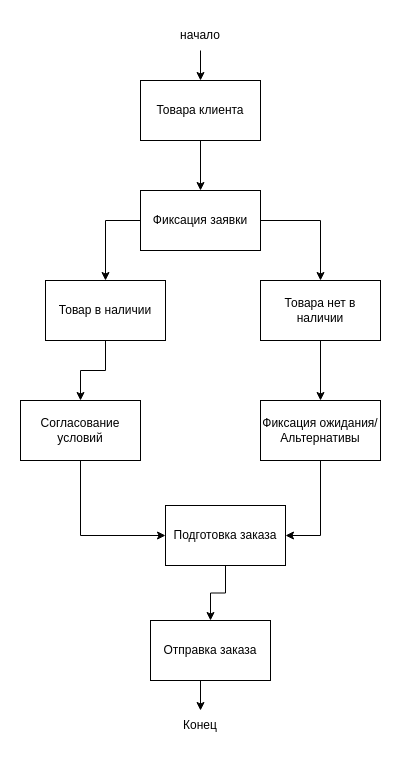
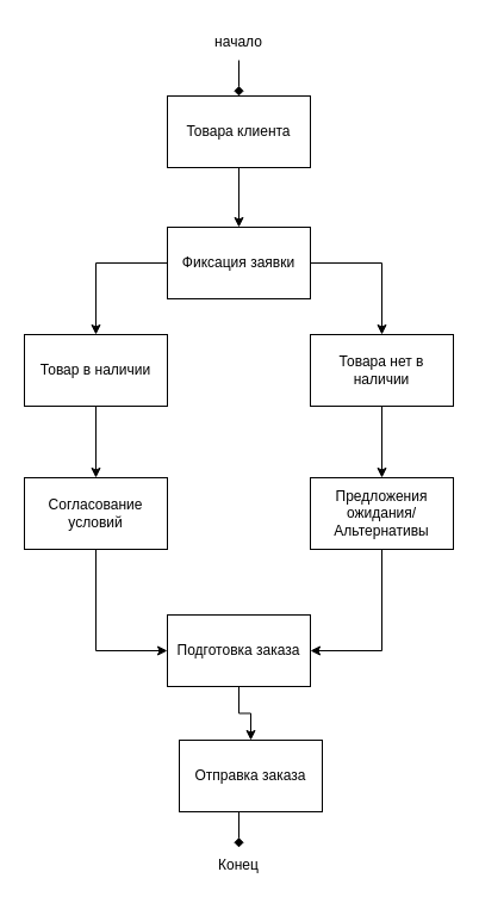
  <mxCell id="0" />
  <mxCell id="1" parent="0" />
- <mxCell id="2" style="edgeStyle=orthogonalEdgeStyle;rounded=0;orthogonalLoop=1;jettySize=auto;html=1;exitX=0.5;exitY=1;exitDx=0;exitDy=0;entryX=0.5;entryY=0;entryDx=0;entryDy=0;" edge="1" parent="1" source="3" target="5"><mxGeometry relative="1" as="geometry" /></mxCell>
+ <mxCell id="2" style="edgeStyle=orthogonalEdgeStyle;rounded=0;orthogonalLoop=1;jettySize=auto;html=1;exitX=0.5;exitY=1;exitDx=0;exitDy=0;entryX=0.5;entryY=0;entryDx=0;entryDy=0;endArrow=diamond;" edge="1" parent="1" source="3" target="5"><mxGeometry relative="1" as="geometry" /></mxCell>
  <mxCell id="3" value="начало" style="text;html=1;align=center;verticalAlign=middle;whiteSpace=wrap;rounded=0;" vertex="1" parent="1"><mxGeometry x="155" y="20" width="90" height="30" as="geometry" /></mxCell>
  <mxCell id="4" style="edgeStyle=orthogonalEdgeStyle;rounded=0;orthogonalLoop=1;jettySize=auto;html=1;exitX=0.5;exitY=1;exitDx=0;exitDy=0;entryX=0.5;entryY=0;entryDx=0;entryDy=0;" edge="1" parent="1" source="5" target="8"><mxGeometry relative="1" as="geometry" /></mxCell>
  <mxCell id="5" value="Товара клиента" style="rounded=0;whiteSpace=wrap;html=1;" vertex="1" parent="1"><mxGeometry x="140" y="80" width="120" height="60" as="geometry" /></mxCell>
  <mxCell id="6" style="edgeStyle=orthogonalEdgeStyle;rounded=0;orthogonalLoop=1;jettySize=auto;html=1;exitX=0;exitY=0.5;exitDx=0;exitDy=0;entryX=0.5;entryY=0;entryDx=0;entryDy=0;" edge="1" parent="1" source="8" target="10"><mxGeometry relative="1" as="geometry" /></mxCell>
  <mxCell id="7" style="edgeStyle=orthogonalEdgeStyle;rounded=0;orthogonalLoop=1;jettySize=auto;html=1;exitX=1;exitY=0.5;exitDx=0;exitDy=0;entryX=0.5;entryY=0;entryDx=0;entryDy=0;" edge="1" parent="1" source="8" target="12"><mxGeometry relative="1" as="geometry" /></mxCell>
  <mxCell id="8" value="Фиксация заявки" style="rounded=0;whiteSpace=wrap;html=1;" vertex="1" parent="1"><mxGeometry x="140" y="190" width="120" height="60" as="geometry" /></mxCell>
  <mxCell id="9" style="edgeStyle=orthogonalEdgeStyle;rounded=0;orthogonalLoop=1;jettySize=auto;html=1;exitX=0.5;exitY=1;exitDx=0;exitDy=0;entryX=0.5;entryY=0;entryDx=0;entryDy=0;" edge="1" parent="1" source="10" target="14"><mxGeometry relative="1" as="geometry" /></mxCell>
- <mxCell id="10" value="Товар в наличии" style="rounded=0;whiteSpace=wrap;html=1;" vertex="1" parent="1"><mxGeometry x="45" y="280" width="120" height="60" as="geometry" /></mxCell>
+ <mxCell id="10" value="Товар в наличии" style="rounded=0;whiteSpace=wrap;html=1;" vertex="1" parent="1"><mxGeometry x="20" y="280" width="120" height="60" as="geometry" /></mxCell>
  <mxCell id="11" style="edgeStyle=orthogonalEdgeStyle;rounded=0;orthogonalLoop=1;jettySize=auto;html=1;exitX=0.5;exitY=1;exitDx=0;exitDy=0;entryX=0.5;entryY=0;entryDx=0;entryDy=0;" edge="1" parent="1" source="12" target="16"><mxGeometry relative="1" as="geometry" /></mxCell>
  <mxCell id="12" value="Товара нет в наличии" style="rounded=0;whiteSpace=wrap;html=1;" vertex="1" parent="1"><mxGeometry x="260" y="280" width="120" height="60" as="geometry" /></mxCell>
  <mxCell id="13" style="edgeStyle=orthogonalEdgeStyle;rounded=0;orthogonalLoop=1;jettySize=auto;html=1;exitX=0.5;exitY=1;exitDx=0;exitDy=0;entryX=0;entryY=0.5;entryDx=0;entryDy=0;" edge="1" parent="1" source="14" target="18"><mxGeometry relative="1" as="geometry" /></mxCell>
  <mxCell id="14" value="Согласование условий" style="rounded=0;whiteSpace=wrap;html=1;" vertex="1" parent="1"><mxGeometry x="20" y="400" width="120" height="60" as="geometry" /></mxCell>
  <mxCell id="15" style="edgeStyle=orthogonalEdgeStyle;rounded=0;orthogonalLoop=1;jettySize=auto;html=1;exitX=0.5;exitY=1;exitDx=0;exitDy=0;entryX=1;entryY=0.5;entryDx=0;entryDy=0;" edge="1" parent="1" source="16" target="18"><mxGeometry relative="1" as="geometry" /></mxCell>
- <mxCell id="16" value="Фиксация ожидания/ Альтернативы" style="rounded=0;whiteSpace=wrap;html=1;" vertex="1" parent="1"><mxGeometry x="260" y="400" width="120" height="60" as="geometry" /></mxCell>
+ <mxCell id="16" value="Предложения ожидания/ Альтернативы" style="rounded=0;whiteSpace=wrap;html=1;" vertex="1" parent="1"><mxGeometry x="260" y="400" width="120" height="60" as="geometry" /></mxCell>
  <mxCell id="17" style="edgeStyle=orthogonalEdgeStyle;rounded=0;orthogonalLoop=1;jettySize=auto;html=1;exitX=0.5;exitY=1;exitDx=0;exitDy=0;entryX=0.5;entryY=0;entryDx=0;entryDy=0;" edge="1" parent="1" source="18" target="20"><mxGeometry relative="1" as="geometry" /></mxCell>
- <mxCell id="18" value="Подготовка заказа" style="rounded=0;whiteSpace=wrap;html=1;" vertex="1" parent="1"><mxGeometry x="165" y="505" width="120" height="60" as="geometry" /></mxCell>
- <mxCell id="19" style="edgeStyle=orthogonalEdgeStyle;rounded=0;orthogonalLoop=1;jettySize=auto;html=1;exitX=0.5;exitY=1;exitDx=0;exitDy=0;entryX=0.5;entryY=0;entryDx=0;entryDy=0;" edge="1" parent="1" source="20" target="21"><mxGeometry relative="1" as="geometry" /></mxCell>
+ <mxCell id="18" value="Подготовка заказа" style="rounded=0;whiteSpace=wrap;html=1;" vertex="1" parent="1"><mxGeometry x="140" y="515" width="120" height="60" as="geometry" /></mxCell>
+ <mxCell id="19" style="edgeStyle=orthogonalEdgeStyle;rounded=0;orthogonalLoop=1;jettySize=auto;html=1;exitX=0.5;exitY=1;exitDx=0;exitDy=0;entryX=0.5;entryY=0;entryDx=0;entryDy=0;endArrow=diamond;" edge="1" parent="1" source="20" target="21"><mxGeometry relative="1" as="geometry" /></mxCell>
  <mxCell id="20" value="Отправка заказа" style="rounded=0;whiteSpace=wrap;html=1;" vertex="1" parent="1"><mxGeometry x="150" y="620" width="120" height="60" as="geometry" /></mxCell>
  <mxCell id="21" value="Конец" style="text;html=1;align=center;verticalAlign=middle;whiteSpace=wrap;rounded=0;" vertex="1" parent="1"><mxGeometry x="170" y="710" width="60" height="30" as="geometry" /></mxCell>
